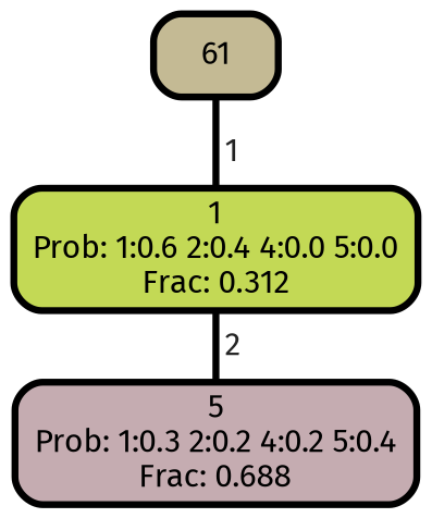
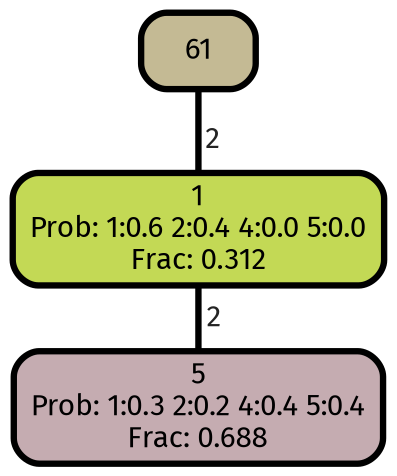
  graph {
    fontname="Fira Sans"
    ranksep="0 equally"
    splines=straight
    node [color=black fontcolor=black fontname="Fira Sans" penwidth=3 shape=box style="filled, rounded"]
    edge [color=black fontcolor=grey14 fontname="Fira Sans" fontweight=bold penwidth=3]
    n1 [fillcolor="#c3d955" label="1\nProb: 1:0.6 2:0.4 4:0.0 5:0.0\nFrac: 0.312"]
-   n2 [fillcolor="#c5acb1" label="5\nProb: 1:0.3 2:0.2 4:0.2 5:0.4\nFrac: 0.688"]
+   n2 [fillcolor="#c5acb1" label="5\nProb: 1:0.3 2:0.2 4:0.4 5:0.4\nFrac: 0.688"]
    n3 [fillcolor="#c4ba94" label=61]
    subgraph sub_1 {
      rank=same
    }
    n1 -- n2 [label=" 2"]
-   n3 -- n1 [label=" 1"]
+   n3 -- n1 [label=" 2"]
  }
